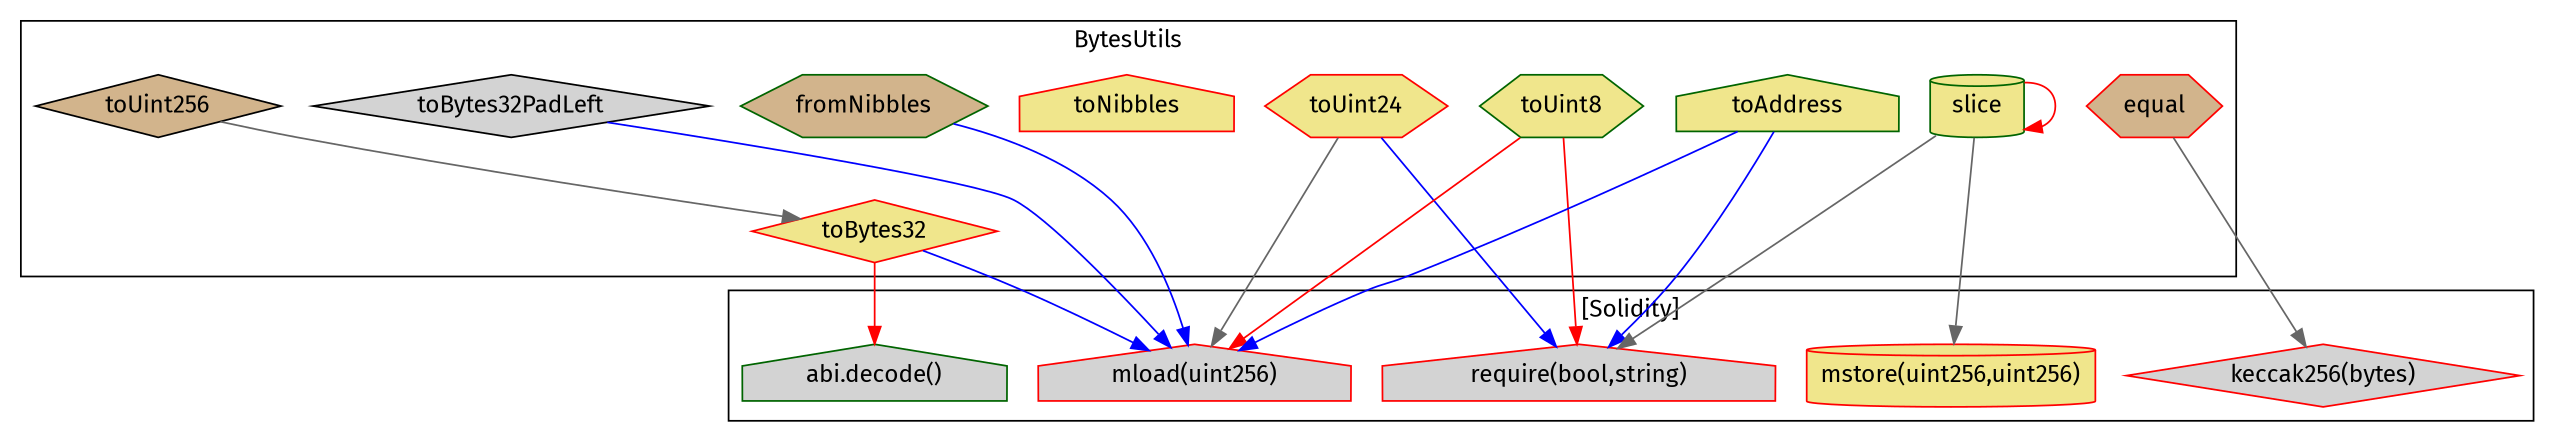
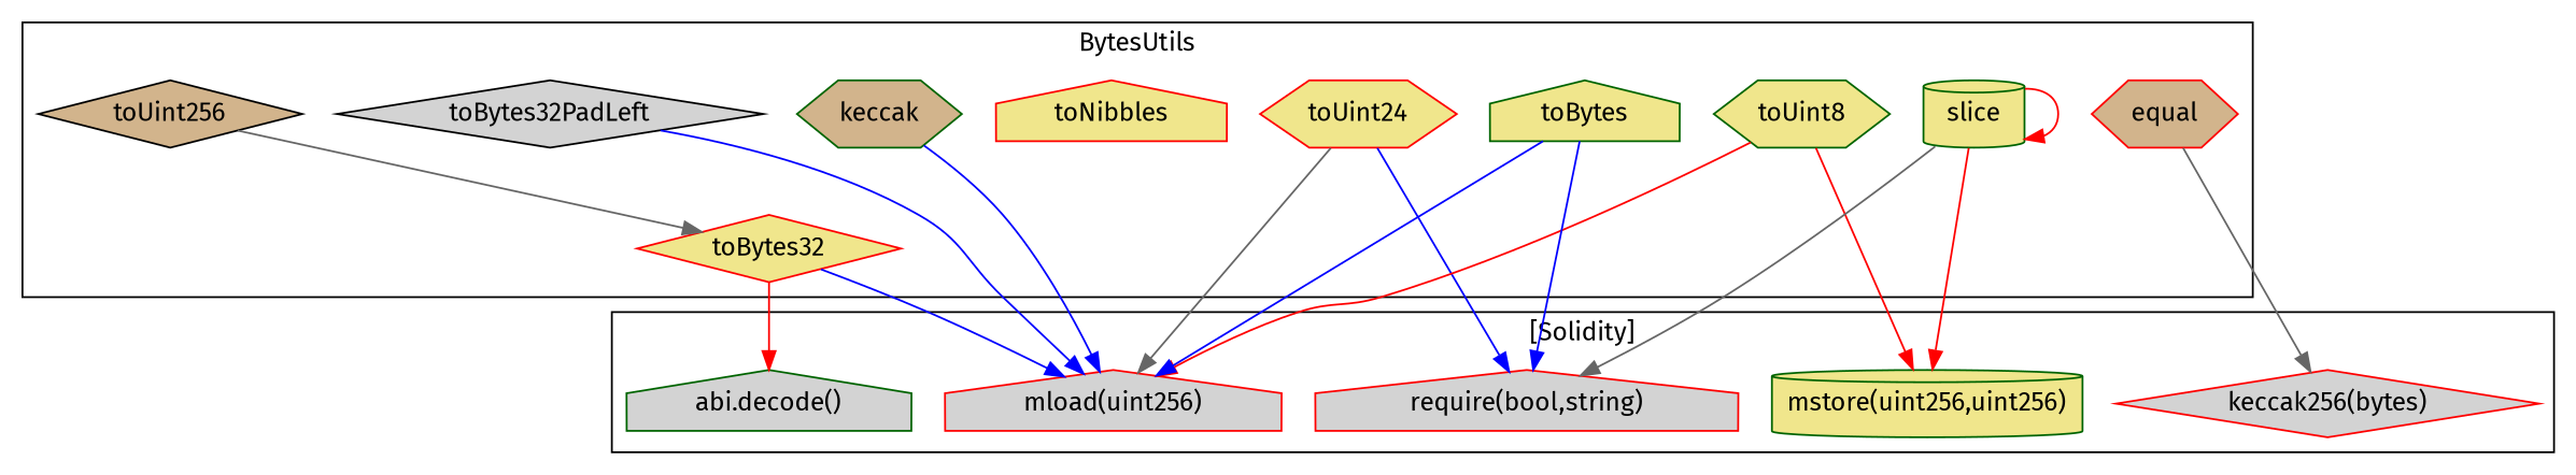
  strict digraph {
    fontname="Fira Sans"
    node [color=red fillcolor=khaki fontname="Fira Sans" shape=house style=filled]
    edge [color=blue fontname="Fira Sans"]
    n1 [color=black fillcolor=lightgrey label=toBytes32PadLeft shape=diamond]
-   n2 [color=darkgreen fillcolor=tan label=fromNibbles shape=hexagon]
+   n2 [color=darkgreen fillcolor=tan label=keccak shape=hexagon]
    n3 [label=toUint24 shape=hexagon]
    n4 [color=darkgreen label=toUint8 shape=hexagon]
-   n5 [color=darkgreen label=toAddress]
+   n5 [color=darkgreen label=toBytes]
    n6 [label=toNibbles]
    n7 [fillcolor=tan label=equal shape=hexagon]
    n8 [color=black fillcolor=tan label=toUint256 shape=diamond]
    n9 [label=toBytes32 shape=diamond]
    n10 [color=darkgreen label=slice shape=cylinder]
    "mload(uint256)" [fillcolor=lightgrey]
    "require(bool,string)" [fillcolor=lightgrey]
    "keccak256(bytes)" [fillcolor=lightgrey shape=diamond]
    "abi.decode()" [color=darkgreen fillcolor=lightgrey]
-   "mstore(uint256,uint256)" [shape=cylinder]
+   "mstore(uint256,uint256)" [color=darkgreen shape=cylinder]
    subgraph cluster_1 {
      label=BytesUtils
      n1
      n2
      n3
      n4
      n5
      n6
      n7
      n8
      n9
      n10
    }
    subgraph cluster_2 {
      label="[Solidity]"
      "mload(uint256)"
      "require(bool,string)"
      "keccak256(bytes)"
      "abi.decode()"
      "mstore(uint256,uint256)"
    }
    n1 -> "mload(uint256)"
    n2 -> "mload(uint256)"
    n3 -> "mload(uint256)" [color=gray40]
    n3 -> "require(bool,string)"
    n4 -> "mload(uint256)" [color=red]
-   n4 -> "require(bool,string)" [color=red]
+   n4 -> "mstore(uint256,uint256)" [color=red]
    n5 -> "mload(uint256)"
    n5 -> "require(bool,string)"
    n7 -> "keccak256(bytes)" [color=gray40]
    n8 -> n9 [color=gray40]
    n9 -> "mload(uint256)"
    n9 -> "abi.decode()" [color=red]
    n10 -> n10 [color=red]
    n10 -> "require(bool,string)" [color=gray40]
-   n10 -> "mstore(uint256,uint256)" [color=gray40]
+   n10 -> "mstore(uint256,uint256)" [color=red]
  }
